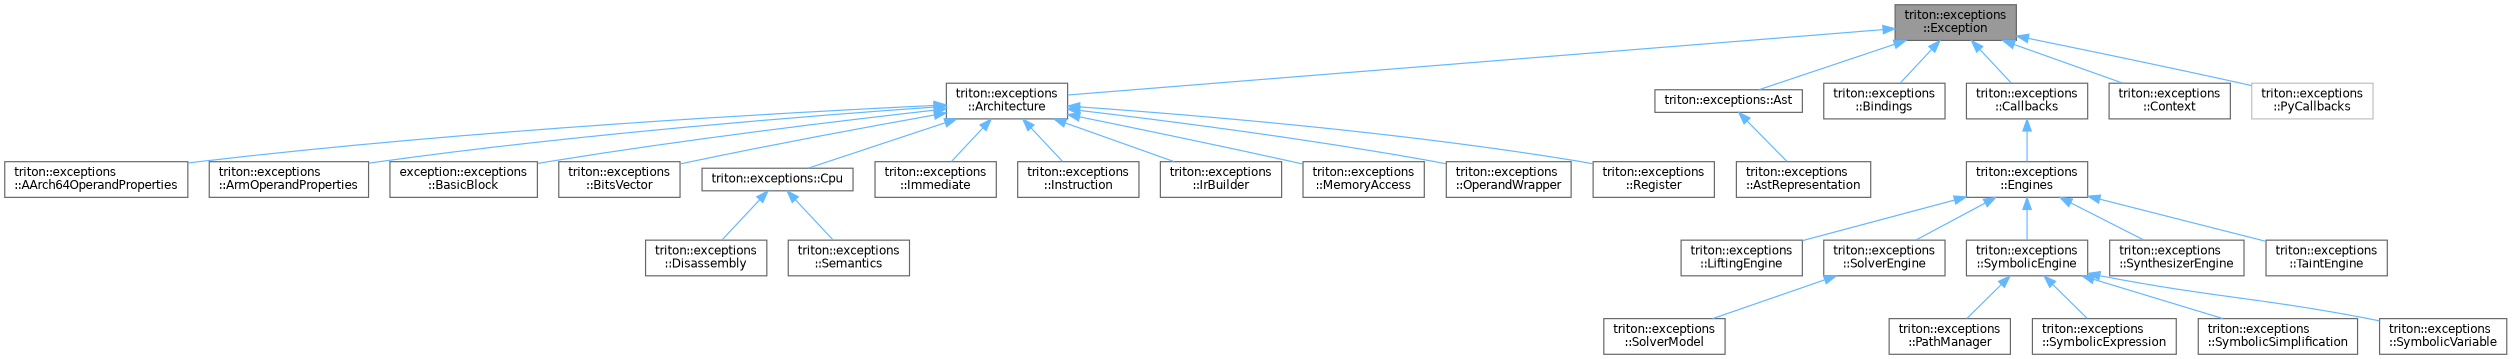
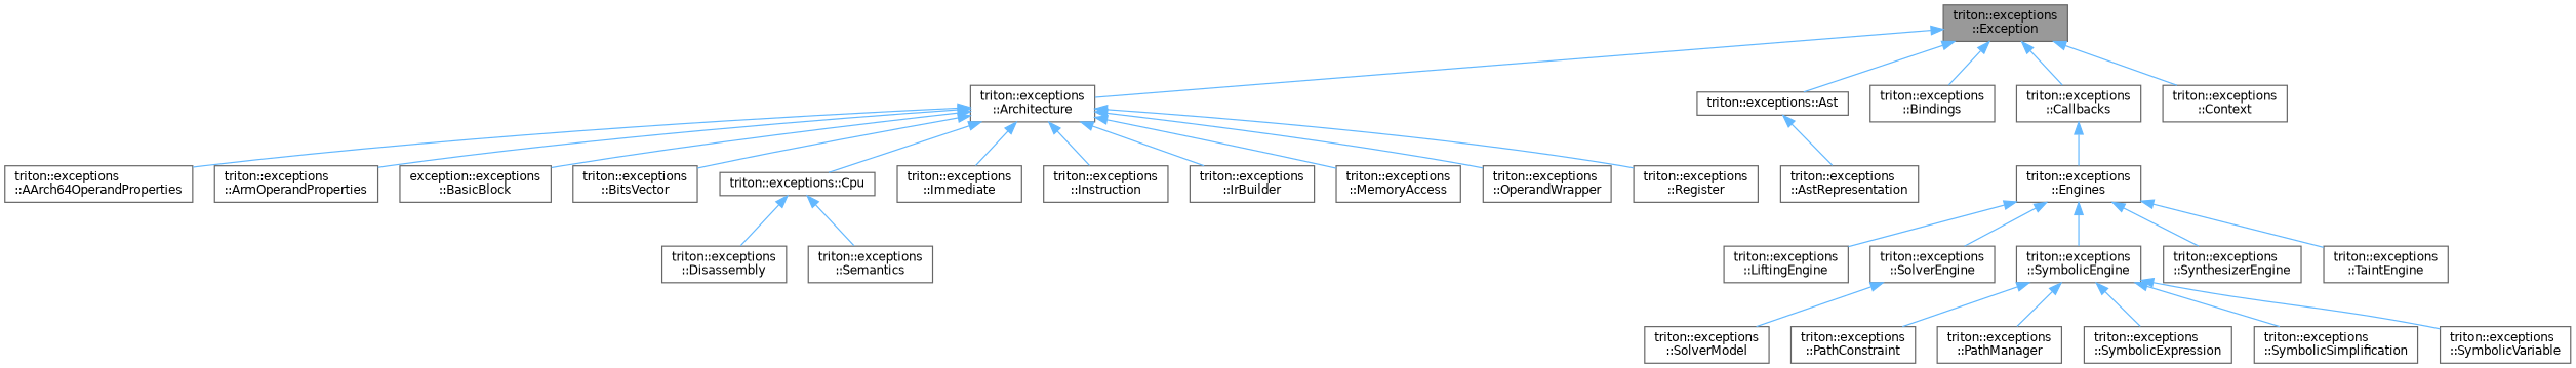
  digraph {
    rankdir=TB
    node [color=gray40 fillcolor=white fontname=Helvetica fontsize=10 shape=box style=filled]
    edge [color=steelblue1 dir=back fontname=Helvetica fontsize=10 labelfontname=Helvetica labelfontsize=10 style=solid]
    n1 [fillcolor=grey60 fontcolor=black height=0.2 label="triton::exceptions\l::Exception" width=0.4]
    n2 [height=0.2 label="triton::exceptions\l::Architecture" width=0.4]
    n3 [height=0.2 label="triton::exceptions::Ast" width=0.4]
    n4 [height=0.2 label="triton::exceptions\l::Bindings" width=0.4]
    n5 [height=0.2 label="triton::exceptions\l::Callbacks" width=0.4]
    n6 [height=0.2 label="triton::exceptions\l::Context" width=0.4]
-   n7 [color=grey75 height=0.2 label="triton::exceptions\l::PyCallbacks" width=0.4]
    n8 [height=0.2 label="triton::exceptions\l::AArch64OperandProperties" width=0.4]
    n9 [height=0.2 label="triton::exceptions\l::ArmOperandProperties" width=0.4]
    n10 [height=0.2 label="exception::exceptions\l::BasicBlock" width=0.4]
    n11 [height=0.2 label="triton::exceptions\l::BitsVector" width=0.4]
    n12 [height=0.2 label="triton::exceptions::Cpu" width=0.4]
    n13 [height=0.2 label="triton::exceptions\l::Immediate" width=0.4]
    n14 [height=0.2 label="triton::exceptions\l::Instruction" width=0.4]
    n15 [height=0.2 label="triton::exceptions\l::IrBuilder" width=0.4]
    n16 [height=0.2 label="triton::exceptions\l::MemoryAccess" width=0.4]
    n17 [height=0.2 label="triton::exceptions\l::OperandWrapper" width=0.4]
    n18 [height=0.2 label="triton::exceptions\l::Register" width=0.4]
    n19 [height=0.2 label="triton::exceptions\l::AstRepresentation" width=0.4]
    n20 [height=0.2 label="triton::exceptions\l::Engines" width=0.4]
    n21 [height=0.2 label="triton::exceptions\l::LiftingEngine" width=0.4]
    n22 [height=0.2 label="triton::exceptions\l::SolverEngine" width=0.4]
    n23 [height=0.2 label="triton::exceptions\l::SymbolicEngine" width=0.4]
    n24 [height=0.2 label="triton::exceptions\l::SynthesizerEngine" width=0.4]
    n25 [height=0.2 label="triton::exceptions\l::TaintEngine" width=0.4]
    n26 [height=0.2 label="triton::exceptions\l::Disassembly" width=0.4]
    n27 [height=0.2 label="triton::exceptions\l::Semantics" width=0.4]
    n28 [height=0.2 label="triton::exceptions\l::SolverModel" width=0.4]
+   n29 [height=0.2 label="triton::exceptions\l::PathConstraint" width=0.4]
    n30 [height=0.2 label="triton::exceptions\l::PathManager" width=0.4]
    n31 [height=0.2 label="triton::exceptions\l::SymbolicExpression" width=0.4]
    n32 [height=0.2 label="triton::exceptions\l::SymbolicSimplification" width=0.4]
    n33 [height=0.2 label="triton::exceptions\l::SymbolicVariable" width=0.4]
    n1 -> n2
    n1 -> n3
    n1 -> n4
    n1 -> n5
    n1 -> n6
-   n1 -> n7
    n2 -> n8
    n2 -> n9
    n2 -> n10
    n2 -> n11
    n2 -> n12
    n2 -> n13
    n2 -> n14
    n2 -> n15
    n2 -> n16
    n2 -> n17
    n2 -> n18
    n3 -> n19
    n5 -> n20
    n12 -> n26
    n12 -> n27
    n20 -> n21
    n20 -> n22
    n20 -> n23
    n20 -> n24
    n20 -> n25
    n22 -> n28
+   n23 -> n29
    n23 -> n30
    n23 -> n31
    n23 -> n32
    n23 -> n33
  }
